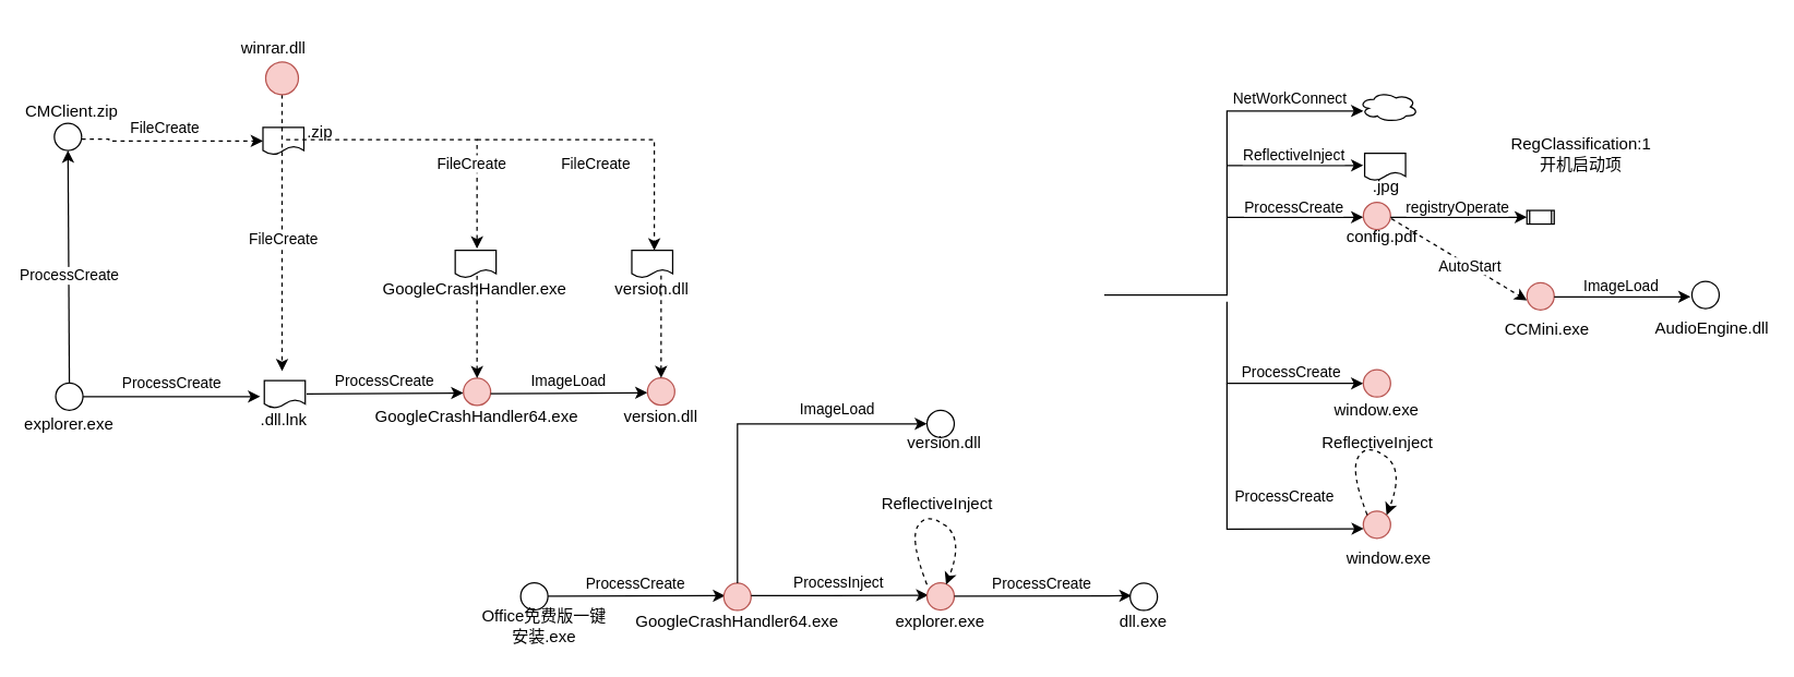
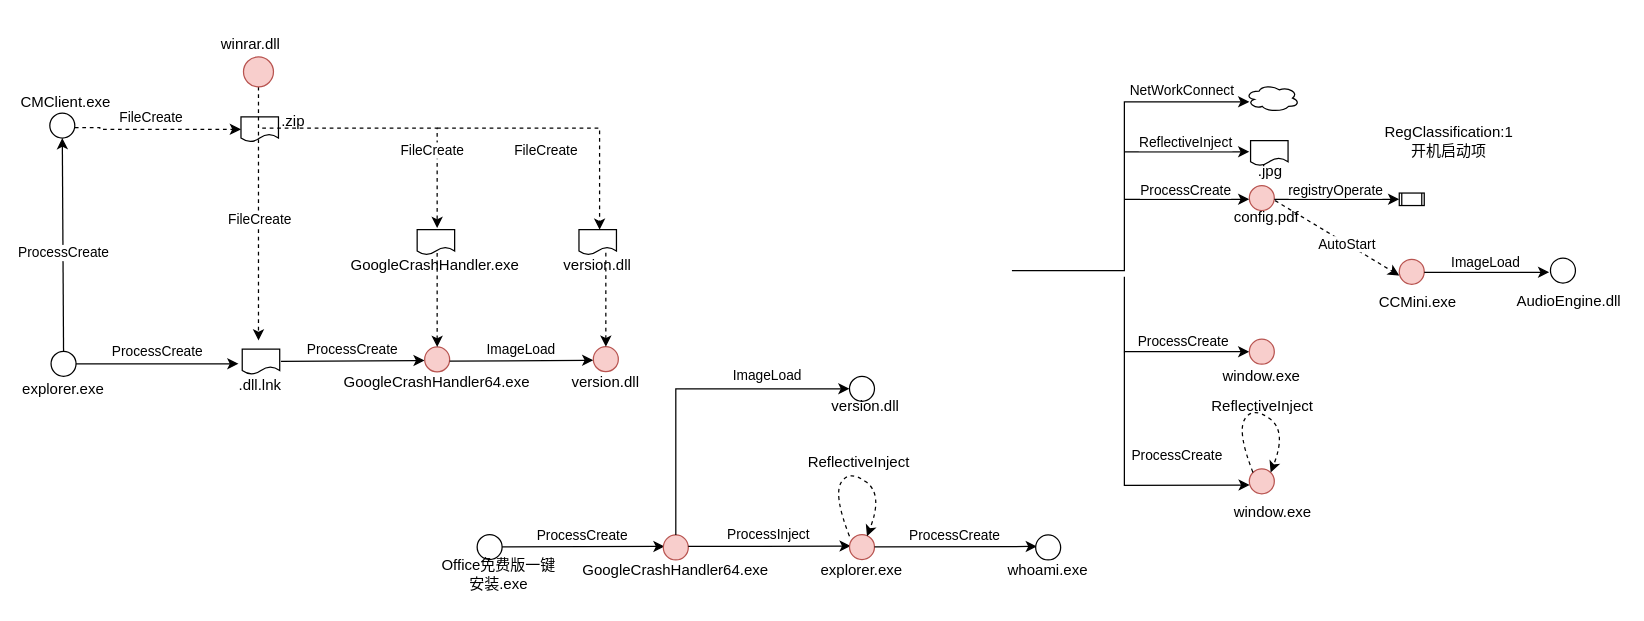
  <mxCell id="0" />
  <mxCell id="1" parent="0" />
  <mxCell id="2" value="" style="ellipse;whiteSpace=wrap;html=1;aspect=fixed;" vertex="1" parent="1"><mxGeometry x="40" y="280.67" width="20" height="20" as="geometry" /></mxCell>
  <mxCell id="3" value="" style="endArrow=classic;html=1;rounded=0;exitX=1;exitY=0.5;exitDx=0;exitDy=0;" edge="1" parent="1" source="2"><mxGeometry width="50" height="50" relative="1" as="geometry"><mxPoint x="290" y="275.67" as="sourcePoint" /><mxPoint x="190" y="290.67" as="targetPoint" /></mxGeometry></mxCell>
  <mxCell id="4" value="ProcessCreate" style="edgeLabel;html=1;align=center;verticalAlign=middle;resizable=0;points=[];" vertex="1" connectable="0" parent="3"><mxGeometry x="-0.16" y="3" relative="1" as="geometry"><mxPoint x="9" y="-7" as="offset" /></mxGeometry></mxCell>
  <mxCell id="5" value="" style="ellipse;whiteSpace=wrap;html=1;aspect=fixed;" vertex="1" parent="1"><mxGeometry x="381" y="427.34" width="20" height="20" as="geometry" /></mxCell>
  <mxCell id="6" value="" style="endArrow=classic;html=1;rounded=0;entryX=0;entryY=0.5;entryDx=0;entryDy=0;" edge="1" parent="1" target="10"><mxGeometry width="50" height="50" relative="1" as="geometry"><mxPoint x="899" y="221" as="sourcePoint" /><mxPoint x="947" y="371" as="targetPoint" /><Array as="points"><mxPoint x="899" y="281" /></Array></mxGeometry></mxCell>
  <mxCell id="7" value="ProcessCreate" style="edgeLabel;html=1;align=center;verticalAlign=middle;resizable=0;points=[];" vertex="1" connectable="0" parent="6"><mxGeometry x="-0.16" y="3" relative="1" as="geometry"><mxPoint x="39" y="-6" as="offset" /></mxGeometry></mxCell>
  <mxCell id="8" value="explorer.exe" style="text;strokeColor=none;align=center;fillColor=none;html=1;verticalAlign=middle;whiteSpace=wrap;rounded=0;" vertex="1" parent="1"><mxGeometry x="20" y="295.67" width="60" height="30" as="geometry" /></mxCell>
  <mxCell id="9" value="Office免费版一键安装.exe" style="text;strokeColor=none;align=center;fillColor=none;html=1;verticalAlign=middle;whiteSpace=wrap;rounded=0;" vertex="1" parent="1"><mxGeometry x="349" y="444.34" width="99" height="30" as="geometry" /></mxCell>
  <mxCell id="10" value="" style="ellipse;whiteSpace=wrap;html=1;aspect=fixed;fillColor=#f8cecc;strokeColor=#b85450;" vertex="1" parent="1"><mxGeometry x="999" y="271" width="20" height="20" as="geometry" /></mxCell>
  <mxCell id="11" value="window.exe" style="text;strokeColor=none;align=center;fillColor=none;html=1;verticalAlign=middle;whiteSpace=wrap;rounded=0;" vertex="1" parent="1"><mxGeometry x="979" y="286" width="60" height="30" as="geometry" /></mxCell>
  <mxCell id="12" value="" style="endArrow=classic;html=1;rounded=0;exitX=0.5;exitY=0;exitDx=0;exitDy=0;entryX=0.5;entryY=1;entryDx=0;entryDy=0;" edge="1" parent="1" source="2" target="14"><mxGeometry width="50" height="50" relative="1" as="geometry"><mxPoint x="49" y="196.17" as="sourcePoint" /><mxPoint x="49" y="112" as="targetPoint" /></mxGeometry></mxCell>
  <mxCell id="13" value="ProcessCreate" style="edgeLabel;html=1;align=center;verticalAlign=middle;resizable=0;points=[];" vertex="1" connectable="0" parent="12"><mxGeometry x="-0.16" y="3" relative="1" as="geometry"><mxPoint x="3" y="-7" as="offset" /></mxGeometry></mxCell>
  <mxCell id="14" value="" style="ellipse;whiteSpace=wrap;html=1;aspect=fixed;" vertex="1" parent="1"><mxGeometry x="39" y="90" width="20" height="20" as="geometry" /></mxCell>
- <mxCell id="15" value="CMClient.zip" style="text;strokeColor=none;align=center;fillColor=none;html=1;verticalAlign=middle;whiteSpace=wrap;rounded=0;" vertex="1" parent="1"><mxGeometry x="22" y="67" width="60" height="30" as="geometry" /></mxCell>
+ <mxCell id="15" value="CMClient.exe" style="text;strokeColor=none;align=center;fillColor=none;html=1;verticalAlign=middle;whiteSpace=wrap;rounded=0;" vertex="1" parent="1"><mxGeometry x="22" y="67" width="60" height="30" as="geometry" /></mxCell>
  <mxCell id="16" value="" style="endArrow=classic;html=1;rounded=0;exitX=1;exitY=0.5;exitDx=0;exitDy=0;edgeStyle=elbowEdgeStyle;dashed=1;entryX=0;entryY=0.5;entryDx=0;entryDy=0;" edge="1" parent="1" target="18"><mxGeometry width="50" height="50" relative="1" as="geometry"><mxPoint x="59" y="101.58" as="sourcePoint" /><mxPoint x="109" y="42" as="targetPoint" /><Array as="points"><mxPoint x="79" y="102" /></Array></mxGeometry></mxCell>
  <mxCell id="17" value="FileCreate" style="edgeLabel;html=1;align=center;verticalAlign=middle;resizable=0;points=[];" vertex="1" connectable="0" parent="16"><mxGeometry x="-0.16" y="3" relative="1" as="geometry"><mxPoint x="6" y="-7" as="offset" /></mxGeometry></mxCell>
  <mxCell id="18" value="" style="shape=document;whiteSpace=wrap;html=1;boundedLbl=1;" vertex="1" parent="1"><mxGeometry x="192" y="93" width="30" height="20" as="geometry" /></mxCell>
  <mxCell id="19" value=".zip" style="text;strokeColor=none;align=center;fillColor=none;html=1;verticalAlign=middle;whiteSpace=wrap;rounded=0;" vertex="1" parent="1"><mxGeometry x="204" y="82" width="60" height="30" as="geometry" /></mxCell>
  <mxCell id="20" value="" style="endArrow=classic;html=1;rounded=0;exitX=0.5;exitY=1;exitDx=0;exitDy=0;edgeStyle=elbowEdgeStyle;dashed=1;" edge="1" parent="1" source="22"><mxGeometry width="50" height="50" relative="1" as="geometry"><mxPoint x="140.34" y="116.66" as="sourcePoint" /><mxPoint x="206" y="272" as="targetPoint" /><Array as="points"><mxPoint x="206" y="134" /></Array></mxGeometry></mxCell>
  <mxCell id="21" value="FileCreate" style="edgeLabel;html=1;align=center;verticalAlign=middle;resizable=0;points=[];" vertex="1" connectable="0" parent="20"><mxGeometry x="-0.16" y="3" relative="1" as="geometry"><mxPoint x="-3" y="20" as="offset" /></mxGeometry></mxCell>
  <mxCell id="22" value="" style="ellipse;whiteSpace=wrap;html=1;aspect=fixed;fillColor=#f8cecc;strokeColor=#b85450;" vertex="1" parent="1"><mxGeometry x="194" y="45" width="24" height="24" as="geometry" /></mxCell>
  <mxCell id="23" value="winrar.dll" style="text;strokeColor=none;align=center;fillColor=none;html=1;verticalAlign=middle;whiteSpace=wrap;rounded=0;" vertex="1" parent="1"><mxGeometry x="170" y="20" width="60" height="30" as="geometry" /></mxCell>
  <mxCell id="24" value="" style="endArrow=classic;html=1;rounded=0;entryX=0.339;entryY=-0.066;entryDx=0;entryDy=0;entryPerimeter=0;" edge="1" parent="1"><mxGeometry width="50" height="50" relative="1" as="geometry"><mxPoint x="899" y="281" as="sourcePoint" /><mxPoint x="999.34" y="387.69" as="targetPoint" /><Array as="points"><mxPoint x="899" y="388" /></Array></mxGeometry></mxCell>
  <mxCell id="25" value="ProcessCreate" style="edgeLabel;html=1;align=center;verticalAlign=middle;resizable=0;points=[];" vertex="1" connectable="0" parent="24"><mxGeometry x="-0.16" y="3" relative="1" as="geometry"><mxPoint x="38" y="-5" as="offset" /></mxGeometry></mxCell>
  <mxCell id="26" value="" style="endArrow=classic;html=1;rounded=0;exitX=1;exitY=0.5;exitDx=0;exitDy=0;" edge="1" parent="1"><mxGeometry width="50" height="50" relative="1" as="geometry"><mxPoint x="809" y="216" as="sourcePoint" /><mxPoint x="999" y="81" as="targetPoint" /><Array as="points"><mxPoint x="899" y="216" /><mxPoint x="899" y="81" /></Array></mxGeometry></mxCell>
  <mxCell id="27" value="NetWorkConnect" style="edgeLabel;html=1;align=center;verticalAlign=middle;resizable=0;points=[];" vertex="1" connectable="0" parent="26"><mxGeometry x="0.083" y="3" relative="1" as="geometry"><mxPoint x="48" y="-59" as="offset" /></mxGeometry></mxCell>
  <mxCell id="28" value="" style="ellipse;shape=cloud;whiteSpace=wrap;html=1;" vertex="1" parent="1"><mxGeometry x="996" y="67" width="43" height="22" as="geometry" /></mxCell>
  <mxCell id="29" value="" style="endArrow=classic;html=1;rounded=0;" edge="1" parent="1"><mxGeometry width="50" height="50" relative="1" as="geometry"><mxPoint x="899" y="121" as="sourcePoint" /><mxPoint x="999" y="121" as="targetPoint" /></mxGeometry></mxCell>
  <mxCell id="30" value="ReflectiveInject" style="edgeLabel;html=1;align=center;verticalAlign=middle;resizable=0;points=[];" vertex="1" connectable="0" parent="29"><mxGeometry x="0.152" y="-2" relative="1" as="geometry"><mxPoint x="-10" y="-10" as="offset" /></mxGeometry></mxCell>
  <mxCell id="31" value="" style="shape=document;whiteSpace=wrap;html=1;boundedLbl=1;" vertex="1" parent="1"><mxGeometry x="1000" y="112" width="30" height="20" as="geometry" /></mxCell>
  <mxCell id="32" value=".jpg" style="text;strokeColor=none;align=center;fillColor=none;html=1;verticalAlign=middle;whiteSpace=wrap;rounded=0;" vertex="1" parent="1"><mxGeometry x="986" y="122" width="60" height="30" as="geometry" /></mxCell>
  <mxCell id="33" value="" style="endArrow=classic;html=1;rounded=0;" edge="1" parent="1"><mxGeometry width="50" height="50" relative="1" as="geometry"><mxPoint x="899" y="159" as="sourcePoint" /><mxPoint x="999" y="159" as="targetPoint" /></mxGeometry></mxCell>
  <mxCell id="34" value="ProcessCreate" style="edgeLabel;html=1;align=center;verticalAlign=middle;resizable=0;points=[];" vertex="1" connectable="0" parent="33"><mxGeometry x="0.152" y="-2" relative="1" as="geometry"><mxPoint x="-10" y="-10" as="offset" /></mxGeometry></mxCell>
  <mxCell id="35" value="config.pdf" style="text;strokeColor=none;align=center;fillColor=none;html=1;verticalAlign=middle;whiteSpace=wrap;rounded=0;" vertex="1" parent="1"><mxGeometry x="983" y="159" width="60" height="30" as="geometry" /></mxCell>
  <mxCell id="36" value="" style="ellipse;whiteSpace=wrap;html=1;aspect=fixed;fillColor=#f8cecc;strokeColor=#b85450;" vertex="1" parent="1"><mxGeometry x="999" y="148" width="20" height="20" as="geometry" /></mxCell>
  <mxCell id="37" value="" style="endArrow=classic;html=1;rounded=0;" edge="1" parent="1"><mxGeometry width="50" height="50" relative="1" as="geometry"><mxPoint x="1019" y="159" as="sourcePoint" /><mxPoint x="1119" y="159" as="targetPoint" /></mxGeometry></mxCell>
  <mxCell id="38" value="registryOperate" style="edgeLabel;html=1;align=center;verticalAlign=middle;resizable=0;points=[];" vertex="1" connectable="0" parent="37"><mxGeometry x="0.152" y="-2" relative="1" as="geometry"><mxPoint x="-10" y="-10" as="offset" /></mxGeometry></mxCell>
  <mxCell id="39" value="RegClassification:1&lt;br&gt;开机启动项" style="text;strokeColor=none;align=center;fillColor=none;html=1;verticalAlign=middle;whiteSpace=wrap;rounded=0;" vertex="1" parent="1"><mxGeometry x="1121" y="98" width="76" height="30" as="geometry" /></mxCell>
  <mxCell id="40" value="" style="shape=process;whiteSpace=wrap;html=1;backgroundOutline=1;" vertex="1" parent="1"><mxGeometry x="1119" y="154" width="20" height="10" as="geometry" /></mxCell>
  <mxCell id="41" value="" style="endArrow=classic;html=1;rounded=0;exitX=0.611;exitY=0.035;exitDx=0;exitDy=0;exitPerimeter=0;dashed=1;" edge="1" parent="1" source="35"><mxGeometry width="50" height="50" relative="1" as="geometry"><mxPoint x="1019" y="220" as="sourcePoint" /><mxPoint x="1119" y="220" as="targetPoint" /></mxGeometry></mxCell>
  <mxCell id="42" value="AutoStart" style="edgeLabel;html=1;align=center;verticalAlign=middle;resizable=0;points=[];" vertex="1" connectable="0" parent="41"><mxGeometry x="0.152" y="-2" relative="1" as="geometry"><mxPoint x="1" y="-2" as="offset" /></mxGeometry></mxCell>
  <mxCell id="43" value="CCMini.exe" style="text;strokeColor=none;align=center;fillColor=none;html=1;verticalAlign=middle;whiteSpace=wrap;rounded=0;" vertex="1" parent="1"><mxGeometry x="1096" y="227" width="76" height="30" as="geometry" /></mxCell>
  <mxCell id="44" value="" style="ellipse;whiteSpace=wrap;html=1;aspect=fixed;fillColor=#f8cecc;strokeColor=#b85450;" vertex="1" parent="1"><mxGeometry x="1119" y="207" width="20" height="20" as="geometry" /></mxCell>
  <mxCell id="45" value="" style="endArrow=classic;html=1;rounded=0;" edge="1" parent="1"><mxGeometry width="50" height="50" relative="1" as="geometry"><mxPoint x="1139" y="217.43" as="sourcePoint" /><mxPoint x="1239" y="217.43" as="targetPoint" /></mxGeometry></mxCell>
  <mxCell id="46" value="ImageLoad" style="edgeLabel;html=1;align=center;verticalAlign=middle;resizable=0;points=[];" vertex="1" connectable="0" parent="45"><mxGeometry x="0.152" y="-2" relative="1" as="geometry"><mxPoint x="-10" y="-10" as="offset" /></mxGeometry></mxCell>
  <mxCell id="47" value="AudioEngine.dll" style="text;strokeColor=none;align=center;fillColor=none;html=1;verticalAlign=middle;whiteSpace=wrap;rounded=0;" vertex="1" parent="1"><mxGeometry x="1217" y="226" width="76" height="30" as="geometry" /></mxCell>
  <mxCell id="48" value="" style="ellipse;whiteSpace=wrap;html=1;aspect=fixed;" vertex="1" parent="1"><mxGeometry x="1240" y="206" width="20" height="20" as="geometry" /></mxCell>
  <mxCell id="49" value="" style="ellipse;whiteSpace=wrap;html=1;aspect=fixed;fillColor=#f8cecc;strokeColor=#b85450;" vertex="1" parent="1"><mxGeometry x="999" y="374.67" width="20" height="20" as="geometry" /></mxCell>
  <mxCell id="50" value="window.exe" style="text;strokeColor=none;align=center;fillColor=none;html=1;verticalAlign=middle;whiteSpace=wrap;rounded=0;" vertex="1" parent="1"><mxGeometry x="987.5" y="394.67" width="60" height="30" as="geometry" /></mxCell>
  <mxCell id="51" value="" style="curved=1;endArrow=classic;html=1;rounded=0;exitX=0;exitY=0;exitDx=0;exitDy=0;entryX=1;entryY=0;entryDx=0;entryDy=0;dashed=1;" edge="1" parent="1" source="49" target="49"><mxGeometry width="50" height="50" relative="1" as="geometry"><mxPoint x="969" y="334.67" as="sourcePoint" /><mxPoint x="1019" y="284.67" as="targetPoint" /><Array as="points"><mxPoint x="989" y="344.67" /><mxPoint x="1002" y="324.67" /><mxPoint x="1029" y="344.67" /></Array></mxGeometry></mxCell>
  <mxCell id="52" value="ReflectiveInject" style="text;whiteSpace=wrap;" vertex="1" parent="1"><mxGeometry x="967" y="310.67" width="90" height="20" as="geometry" /></mxCell>
  <mxCell id="53" value="" style="shape=document;whiteSpace=wrap;html=1;boundedLbl=1;" vertex="1" parent="1"><mxGeometry x="193" y="279" width="30" height="20" as="geometry" /></mxCell>
  <mxCell id="54" value=".dll.lnk" style="text;strokeColor=none;align=center;fillColor=none;html=1;verticalAlign=middle;whiteSpace=wrap;rounded=0;" vertex="1" parent="1"><mxGeometry x="159" y="292.67" width="97" height="30" as="geometry" /></mxCell>
  <mxCell id="55" value="" style="endArrow=classic;html=1;rounded=0;exitX=1;exitY=0.5;exitDx=0;exitDy=0;" edge="1" parent="1"><mxGeometry width="50" height="50" relative="1" as="geometry"><mxPoint x="401" y="437.17" as="sourcePoint" /><mxPoint x="531" y="436.84" as="targetPoint" /></mxGeometry></mxCell>
  <mxCell id="56" value="ProcessCreate" style="edgeLabel;html=1;align=center;verticalAlign=middle;resizable=0;points=[];" vertex="1" connectable="0" parent="55"><mxGeometry x="-0.16" y="3" relative="1" as="geometry"><mxPoint x="9" y="-7" as="offset" /></mxGeometry></mxCell>
  <mxCell id="57" value="" style="ellipse;whiteSpace=wrap;html=1;aspect=fixed;fillColor=#f8cecc;strokeColor=#b85450;" vertex="1" parent="1"><mxGeometry x="530" y="427.67" width="20" height="20" as="geometry" /></mxCell>
  <mxCell id="58" value="GoogleCrashHandler64.exe" style="text;strokeColor=none;align=center;fillColor=none;html=1;verticalAlign=middle;whiteSpace=wrap;rounded=0;" vertex="1" parent="1"><mxGeometry x="510" y="441.34" width="60" height="30" as="geometry" /></mxCell>
  <mxCell id="59" value="" style="endArrow=classic;html=1;rounded=0;exitX=0.5;exitY=0;exitDx=0;exitDy=0;entryX=0;entryY=0.5;entryDx=0;entryDy=0;" edge="1" parent="1" source="57" target="61"><mxGeometry width="50" height="50" relative="1" as="geometry"><mxPoint x="550" y="437.17" as="sourcePoint" /><mxPoint x="680" y="436.84" as="targetPoint" /><Array as="points"><mxPoint x="540" y="310.67" /></Array></mxGeometry></mxCell>
  <mxCell id="60" value="ImageLoad" style="edgeLabel;html=1;align=center;verticalAlign=middle;resizable=0;points=[];" vertex="1" connectable="0" parent="59"><mxGeometry x="-0.16" y="3" relative="1" as="geometry"><mxPoint x="75" y="-20" as="offset" /></mxGeometry></mxCell>
  <mxCell id="61" value="" style="ellipse;whiteSpace=wrap;html=1;aspect=fixed;" vertex="1" parent="1"><mxGeometry x="679" y="300.67" width="20" height="20" as="geometry" /></mxCell>
  <mxCell id="62" value="version.dll" style="text;strokeColor=none;align=center;fillColor=none;html=1;verticalAlign=middle;whiteSpace=wrap;rounded=0;" vertex="1" parent="1"><mxGeometry x="662" y="309.67" width="60" height="30" as="geometry" /></mxCell>
  <mxCell id="63" value="" style="endArrow=classic;html=1;rounded=0;exitX=1;exitY=0.5;exitDx=0;exitDy=0;" edge="1" parent="1"><mxGeometry width="50" height="50" relative="1" as="geometry"><mxPoint x="550" y="436.84" as="sourcePoint" /><mxPoint x="680" y="436.51" as="targetPoint" /></mxGeometry></mxCell>
  <mxCell id="64" value="ProcessInject" style="edgeLabel;html=1;align=center;verticalAlign=middle;resizable=0;points=[];" vertex="1" connectable="0" parent="63"><mxGeometry x="-0.16" y="3" relative="1" as="geometry"><mxPoint x="9" y="-7" as="offset" /></mxGeometry></mxCell>
  <mxCell id="65" value="" style="ellipse;whiteSpace=wrap;html=1;aspect=fixed;fillColor=#f8cecc;strokeColor=#b85450;" vertex="1" parent="1"><mxGeometry x="679" y="427.34" width="20" height="20" as="geometry" /></mxCell>
  <mxCell id="66" value="explorer.exe" style="text;strokeColor=none;align=center;fillColor=none;html=1;verticalAlign=middle;whiteSpace=wrap;rounded=0;" vertex="1" parent="1"><mxGeometry x="659" y="441.01" width="60" height="30" as="geometry" /></mxCell>
  <mxCell id="67" value="" style="curved=1;endArrow=classic;html=1;rounded=0;exitX=0;exitY=0;exitDx=0;exitDy=0;entryX=1;entryY=0;entryDx=0;entryDy=0;dashed=1;" edge="1" parent="1"><mxGeometry width="50" height="50" relative="1" as="geometry"><mxPoint x="679" y="428.67" as="sourcePoint" /><mxPoint x="693" y="428.67" as="targetPoint" /><Array as="points"><mxPoint x="666" y="395.34" /><mxPoint x="679" y="375.34" /><mxPoint x="706" y="395.34" /></Array></mxGeometry></mxCell>
  <mxCell id="68" value="ReflectiveInject" style="text;whiteSpace=wrap;" vertex="1" parent="1"><mxGeometry x="644" y="355.67" width="90" height="20" as="geometry" /></mxCell>
  <mxCell id="69" value="" style="endArrow=classic;html=1;rounded=0;exitX=1;exitY=0.5;exitDx=0;exitDy=0;" edge="1" parent="1"><mxGeometry width="50" height="50" relative="1" as="geometry"><mxPoint x="699" y="437.17" as="sourcePoint" /><mxPoint x="829" y="436.84" as="targetPoint" /></mxGeometry></mxCell>
  <mxCell id="70" value="ProcessCreate" style="edgeLabel;html=1;align=center;verticalAlign=middle;resizable=0;points=[];" vertex="1" connectable="0" parent="69"><mxGeometry x="-0.16" y="3" relative="1" as="geometry"><mxPoint x="9" y="-7" as="offset" /></mxGeometry></mxCell>
  <mxCell id="71" value="" style="ellipse;whiteSpace=wrap;html=1;aspect=fixed;" vertex="1" parent="1"><mxGeometry x="828" y="427.67" width="20" height="20" as="geometry" /></mxCell>
- <mxCell id="72" value="dll.exe" style="text;strokeColor=none;align=center;fillColor=none;html=1;verticalAlign=middle;whiteSpace=wrap;rounded=0;" vertex="1" parent="1"><mxGeometry x="808" y="441.34" width="60" height="30" as="geometry" /></mxCell>
+ <mxCell id="72" value="whoami.exe" style="text;strokeColor=none;align=center;fillColor=none;html=1;verticalAlign=middle;whiteSpace=wrap;rounded=0;" vertex="1" parent="1"><mxGeometry x="808" y="441.34" width="60" height="30" as="geometry" /></mxCell>
  <mxCell id="73" value="" style="endArrow=classic;html=1;rounded=0;edgeStyle=elbowEdgeStyle;dashed=1;" edge="1" parent="1"><mxGeometry width="50" height="50" relative="1" as="geometry"><mxPoint x="209" y="102" as="sourcePoint" /><mxPoint x="349" y="182" as="targetPoint" /><Array as="points"><mxPoint x="349" y="102" /></Array></mxGeometry></mxCell>
  <mxCell id="74" value="FileCreate" style="edgeLabel;html=1;align=center;verticalAlign=middle;resizable=0;points=[];" vertex="1" connectable="0" parent="73"><mxGeometry x="-0.16" y="3" relative="1" as="geometry"><mxPoint x="43" y="20" as="offset" /></mxGeometry></mxCell>
  <mxCell id="75" value="" style="shape=document;whiteSpace=wrap;html=1;boundedLbl=1;" vertex="1" parent="1"><mxGeometry x="333" y="183.33" width="30" height="20" as="geometry" /></mxCell>
  <mxCell id="76" value="GoogleCrashHandler.exe" style="text;strokeColor=none;align=center;fillColor=none;html=1;verticalAlign=middle;whiteSpace=wrap;rounded=0;" vertex="1" parent="1"><mxGeometry x="299" y="197" width="97" height="30" as="geometry" /></mxCell>
  <mxCell id="77" value="" style="endArrow=classic;html=1;rounded=0;edgeStyle=elbowEdgeStyle;dashed=1;" edge="1" parent="1"><mxGeometry width="50" height="50" relative="1" as="geometry"><mxPoint x="349" y="102" as="sourcePoint" /><mxPoint x="479" y="183.33" as="targetPoint" /><Array as="points"><mxPoint x="479" y="103.33" /></Array></mxGeometry></mxCell>
  <mxCell id="78" value="FileCreate" style="edgeLabel;html=1;align=center;verticalAlign=middle;resizable=0;points=[];" vertex="1" connectable="0" parent="77"><mxGeometry x="-0.16" y="3" relative="1" as="geometry"><mxPoint x="-3" y="20" as="offset" /></mxGeometry></mxCell>
  <mxCell id="79" value="" style="shape=document;whiteSpace=wrap;html=1;boundedLbl=1;" vertex="1" parent="1"><mxGeometry x="462.5" y="183.33" width="30" height="20" as="geometry" /></mxCell>
  <mxCell id="80" value="version.dll" style="text;strokeColor=none;align=center;fillColor=none;html=1;verticalAlign=middle;whiteSpace=wrap;rounded=0;" vertex="1" parent="1"><mxGeometry x="429" y="197" width="97" height="30" as="geometry" /></mxCell>
  <mxCell id="81" value="" style="endArrow=classic;html=1;rounded=0;exitX=1;exitY=0.5;exitDx=0;exitDy=0;" edge="1" parent="1"><mxGeometry width="50" height="50" relative="1" as="geometry"><mxPoint x="224" y="288.67" as="sourcePoint" /><mxPoint x="339" y="288" as="targetPoint" /></mxGeometry></mxCell>
  <mxCell id="82" value="ProcessCreate" style="edgeLabel;html=1;align=center;verticalAlign=middle;resizable=0;points=[];" vertex="1" connectable="0" parent="81"><mxGeometry x="-0.16" y="3" relative="1" as="geometry"><mxPoint x="9" y="-7" as="offset" /></mxGeometry></mxCell>
  <mxCell id="83" value="" style="ellipse;whiteSpace=wrap;html=1;aspect=fixed;fillColor=#f8cecc;strokeColor=#b85450;" vertex="1" parent="1"><mxGeometry x="339" y="277.17" width="20" height="20" as="geometry" /></mxCell>
  <mxCell id="84" value="GoogleCrashHandler64.exe" style="text;strokeColor=none;align=center;fillColor=none;html=1;verticalAlign=middle;whiteSpace=wrap;rounded=0;" vertex="1" parent="1"><mxGeometry x="319" y="290.84" width="60" height="30" as="geometry" /></mxCell>
  <mxCell id="85" value="" style="endArrow=classic;html=1;rounded=0;entryX=0.5;entryY=0;entryDx=0;entryDy=0;dashed=1;" edge="1" parent="1" target="83"><mxGeometry width="50" height="50" relative="1" as="geometry"><mxPoint x="349" y="202" as="sourcePoint" /><mxPoint x="489" y="241.5" as="targetPoint" /></mxGeometry></mxCell>
  <mxCell id="86" value="" style="endArrow=classic;html=1;rounded=0;exitX=1;exitY=0.5;exitDx=0;exitDy=0;" edge="1" parent="1"><mxGeometry width="50" height="50" relative="1" as="geometry"><mxPoint x="359" y="288.5" as="sourcePoint" /><mxPoint x="474" y="287.83" as="targetPoint" /></mxGeometry></mxCell>
  <mxCell id="87" value="ImageLoad" style="edgeLabel;html=1;align=center;verticalAlign=middle;resizable=0;points=[];" vertex="1" connectable="0" parent="86"><mxGeometry x="-0.16" y="3" relative="1" as="geometry"><mxPoint x="9" y="-7" as="offset" /></mxGeometry></mxCell>
  <mxCell id="88" value="" style="ellipse;whiteSpace=wrap;html=1;aspect=fixed;fillColor=#f8cecc;strokeColor=#b85450;" vertex="1" parent="1"><mxGeometry x="474" y="277" width="20" height="20" as="geometry" /></mxCell>
  <mxCell id="89" value="version.dll" style="text;strokeColor=none;align=center;fillColor=none;html=1;verticalAlign=middle;whiteSpace=wrap;rounded=0;" vertex="1" parent="1"><mxGeometry x="454" y="290.67" width="60" height="30" as="geometry" /></mxCell>
  <mxCell id="90" value="" style="endArrow=classic;html=1;rounded=0;entryX=0.5;entryY=0;entryDx=0;entryDy=0;dashed=1;" edge="1" parent="1" target="88"><mxGeometry width="50" height="50" relative="1" as="geometry"><mxPoint x="484" y="201.83" as="sourcePoint" /><mxPoint x="624" y="241.33" as="targetPoint" /></mxGeometry></mxCell>
